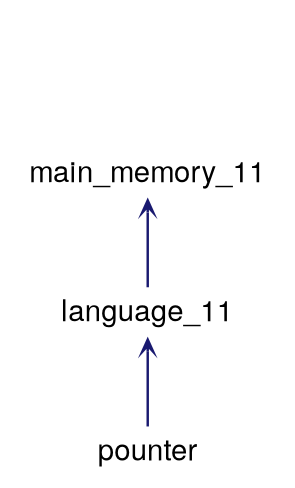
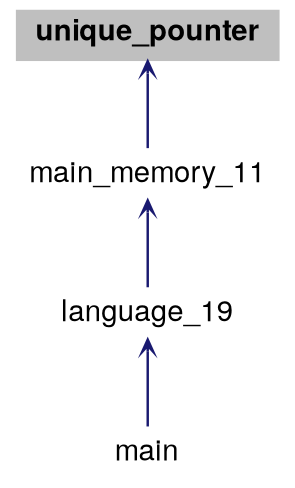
  digraph {
    rankdir=TB
    node [color=black fontname="Helvetica,Arial,sans-serif" fontsize=12 shape=plaintext]
    edge [arrowhead=open arrowsize=0.5 arrowtail=open color=midnightblue dir=back fontname="Helvetica,Arial,sans-serif" fontsize=15 labelfontsize=15 style=solid]
+   n1 [fillcolor=grey75 fontcolor=black height=0.2 label=<<b>unique_pounter</b>> style=filled width=0.4]
    n2 [height=0.2 label=main_memory_11 width=0.4]
-   n3 [height=0.2 label=language_11 width=0.4]
-   n4 [height=0.2 label=pounter width=0.4]
+   n3 [height=0.2 label=language_19 width=0.4]
+   n4 [height=0.2 label=main width=0.4]
+   n1 -> n2
    n2 -> n3
    n3 -> n4
  }
